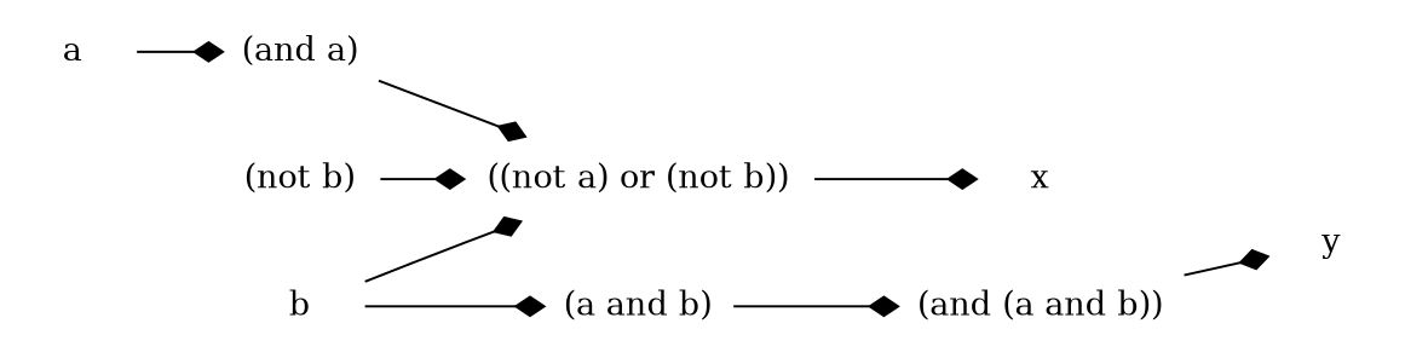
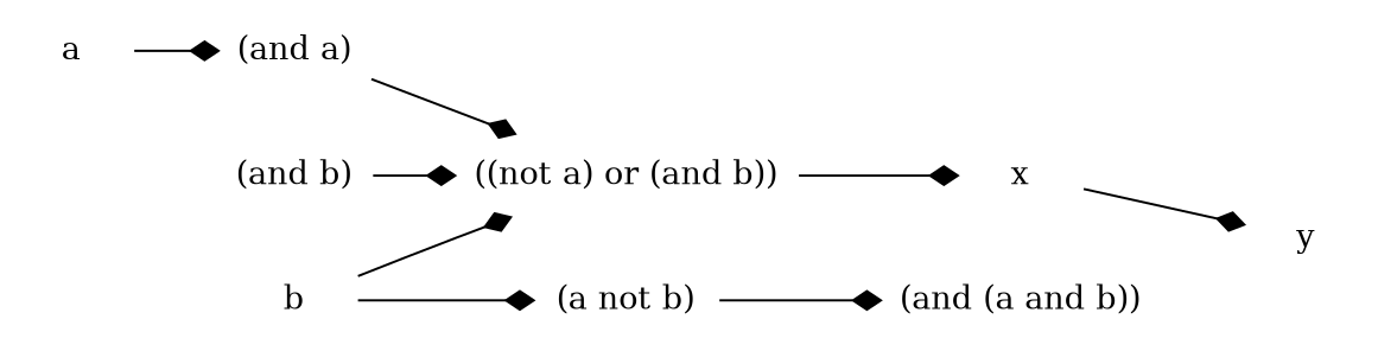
  digraph {
    rankdir=LR
    node [shape=plaintext]
    edge [arrowhead=diamond]
-   n1 [label="(a and b)"]
+   n1 [label="(a not b)"]
    n2 [label="(and (a and b))"]
    n3 [label=y]
    n4 [label="(and a)"]
-   n5 [label="((not a) or (not b))"]
+   n5 [label="((not a) or (and b))"]
    n6 [label=x]
-   n7 [label="(not b)"]
+   n7 [label="(and b)"]
    n8 [label=b]
    n9 [label=a]
    n1 -> n2
-   n2 -> n3
+   n6 -> n3
    n4 -> n5
    n5 -> n6
    n7 -> n5
    n8 -> n1
    n8 -> n5
    n9 -> n4
  }
